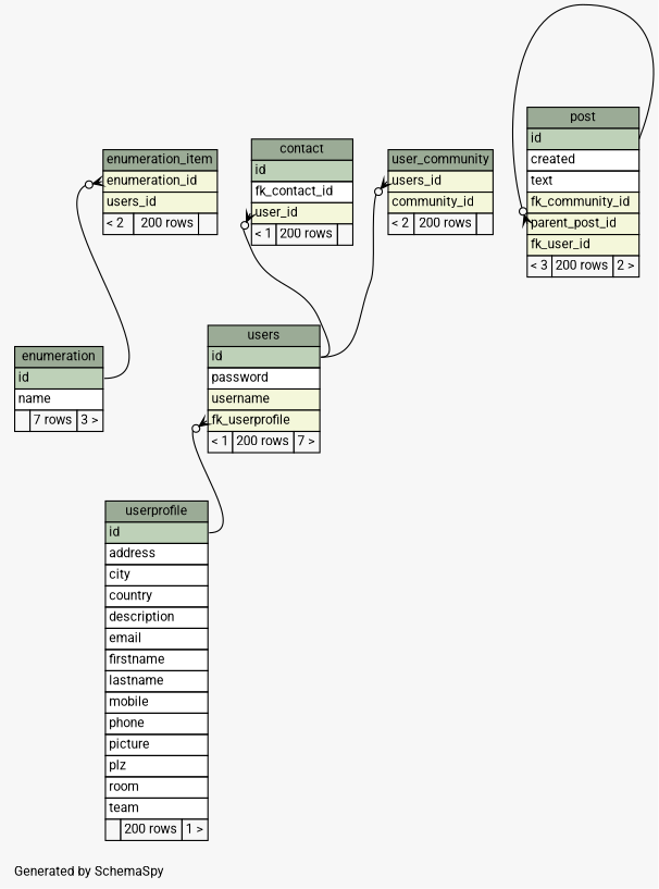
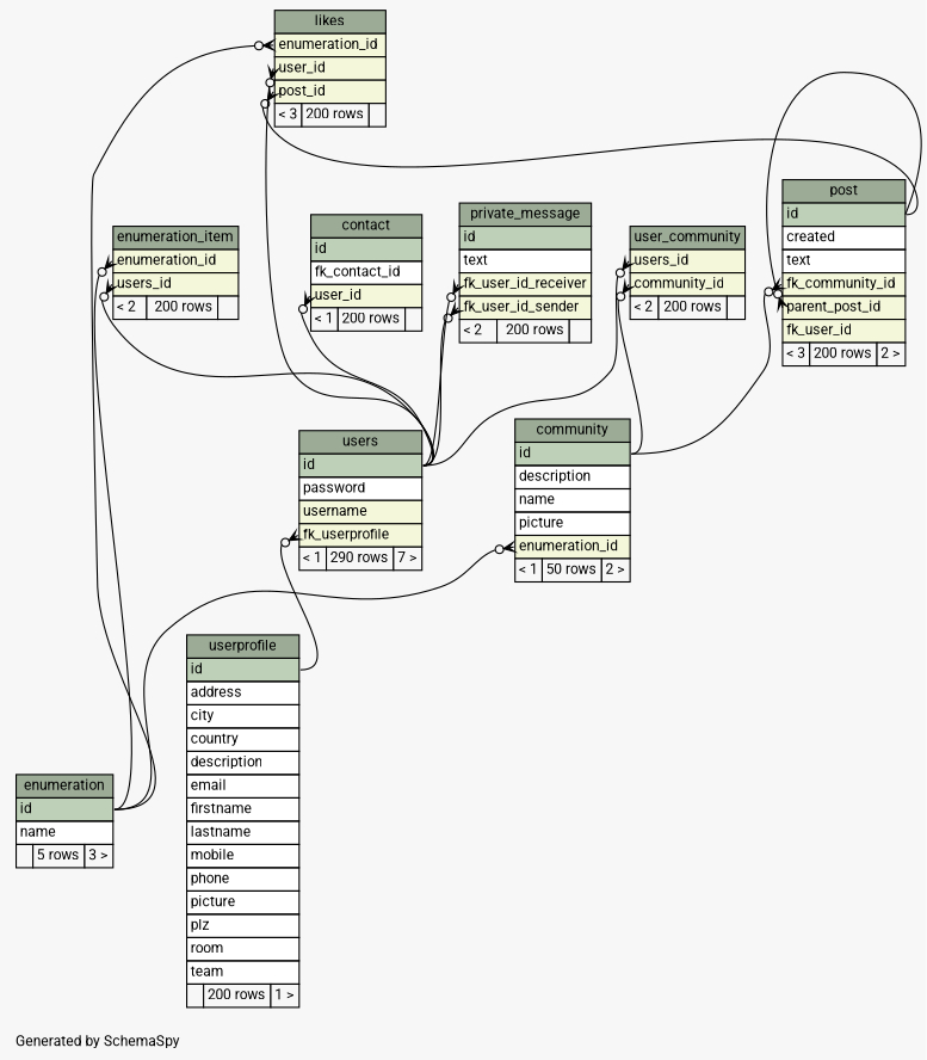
  digraph {
    bgcolor="#f7f7f7"
    fontname=Roboto
    fontsize=11
    label="\nGenerated by SchemaSpy"
    labeljust=l
    nodesep=0.18
    rankdir=TB
    ranksep=0.46
    node [fontname=Roboto fontsize=11 shape=plaintext]
    edge [arrowhead=none arrowsize=0.8 arrowtail=crowodot dir=back fontname=Roboto headport="id:e" tailport="enumeration_id:w"]
-   n2 [label=<     <TABLE BORDER="0" CELLBORDER="1" CELLSPACING="0" BGCOLOR="#ffffff">       <TR><TD COLSPAN="3" BGCOLOR="#9bab96" ALIGN="CENTER">enumeration</TD></TR>       <TR><TD PORT="id" COLSPAN="3" BGCOLOR="#bed1b8" ALIGN="LEFT">id</TD></TR>       <TR><TD PORT="name" COLSPAN="3" ALIGN="LEFT">name</TD></TR>       <TR><TD ALIGN="LEFT" BGCOLOR="#f7f7f7">  </TD><TD ALIGN="RIGHT" BGCOLOR="#f7f7f7">7 rows</TD><TD ALIGN="RIGHT" BGCOLOR="#f7f7f7">3 &gt;</TD></TR>     </TABLE>>]
+   n1 [label=<     <TABLE BORDER="0" CELLBORDER="1" CELLSPACING="0" BGCOLOR="#ffffff">       <TR><TD COLSPAN="3" BGCOLOR="#9bab96" ALIGN="CENTER">community</TD></TR>       <TR><TD PORT="id" COLSPAN="3" BGCOLOR="#bed1b8" ALIGN="LEFT">id</TD></TR>       <TR><TD PORT="description" COLSPAN="3" ALIGN="LEFT">description</TD></TR>       <TR><TD PORT="name" COLSPAN="3" ALIGN="LEFT">name</TD></TR>       <TR><TD PORT="picture" COLSPAN="3" ALIGN="LEFT">picture</TD></TR>       <TR><TD PORT="enumeration_id" COLSPAN="3" BGCOLOR="#f4f7da" ALIGN="LEFT">enumeration_id</TD></TR>       <TR><TD ALIGN="LEFT" BGCOLOR="#f7f7f7">&lt; 1</TD><TD ALIGN="RIGHT" BGCOLOR="#f7f7f7">50 rows</TD><TD ALIGN="RIGHT" BGCOLOR="#f7f7f7">2 &gt;</TD></TR>     </TABLE>>]
+   n2 [label=<     <TABLE BORDER="0" CELLBORDER="1" CELLSPACING="0" BGCOLOR="#ffffff">       <TR><TD COLSPAN="3" BGCOLOR="#9bab96" ALIGN="CENTER">enumeration</TD></TR>       <TR><TD PORT="id" COLSPAN="3" BGCOLOR="#bed1b8" ALIGN="LEFT">id</TD></TR>       <TR><TD PORT="name" COLSPAN="3" ALIGN="LEFT">name</TD></TR>       <TR><TD ALIGN="LEFT" BGCOLOR="#f7f7f7">  </TD><TD ALIGN="RIGHT" BGCOLOR="#f7f7f7">5 rows</TD><TD ALIGN="RIGHT" BGCOLOR="#f7f7f7">3 &gt;</TD></TR>     </TABLE>>]
    n3 [label=<     <TABLE BORDER="0" CELLBORDER="1" CELLSPACING="0" BGCOLOR="#ffffff">       <TR><TD COLSPAN="3" BGCOLOR="#9bab96" ALIGN="CENTER">contact</TD></TR>       <TR><TD PORT="id" COLSPAN="3" BGCOLOR="#bed1b8" ALIGN="LEFT">id</TD></TR>       <TR><TD PORT="fk_contact_id" COLSPAN="3" ALIGN="LEFT">fk_contact_id</TD></TR>       <TR><TD PORT="user_id" COLSPAN="3" BGCOLOR="#f4f7da" ALIGN="LEFT">user_id</TD></TR>       <TR><TD ALIGN="LEFT" BGCOLOR="#f7f7f7">&lt; 1</TD><TD ALIGN="RIGHT" BGCOLOR="#f7f7f7">200 rows</TD><TD ALIGN="RIGHT" BGCOLOR="#f7f7f7">  </TD></TR>     </TABLE>>]
-   n4 [label=<     <TABLE BORDER="0" CELLBORDER="1" CELLSPACING="0" BGCOLOR="#ffffff">       <TR><TD COLSPAN="3" BGCOLOR="#9bab96" ALIGN="CENTER">users</TD></TR>       <TR><TD PORT="id" COLSPAN="3" BGCOLOR="#bed1b8" ALIGN="LEFT">id</TD></TR>       <TR><TD PORT="password" COLSPAN="3" ALIGN="LEFT">password</TD></TR>       <TR><TD PORT="username" COLSPAN="3" BGCOLOR="#f4f7da" ALIGN="LEFT">username</TD></TR>       <TR><TD PORT="fk_userprofile" COLSPAN="3" BGCOLOR="#f4f7da" ALIGN="LEFT">fk_userprofile</TD></TR>       <TR><TD ALIGN="LEFT" BGCOLOR="#f7f7f7">&lt; 1</TD><TD ALIGN="RIGHT" BGCOLOR="#f7f7f7">200 rows</TD><TD ALIGN="RIGHT" BGCOLOR="#f7f7f7">7 &gt;</TD></TR>     </TABLE>>]
+   n4 [label=<     <TABLE BORDER="0" CELLBORDER="1" CELLSPACING="0" BGCOLOR="#ffffff">       <TR><TD COLSPAN="3" BGCOLOR="#9bab96" ALIGN="CENTER">users</TD></TR>       <TR><TD PORT="id" COLSPAN="3" BGCOLOR="#bed1b8" ALIGN="LEFT">id</TD></TR>       <TR><TD PORT="password" COLSPAN="3" ALIGN="LEFT">password</TD></TR>       <TR><TD PORT="username" COLSPAN="3" BGCOLOR="#f4f7da" ALIGN="LEFT">username</TD></TR>       <TR><TD PORT="fk_userprofile" COLSPAN="3" BGCOLOR="#f4f7da" ALIGN="LEFT">fk_userprofile</TD></TR>       <TR><TD ALIGN="LEFT" BGCOLOR="#f7f7f7">&lt; 1</TD><TD ALIGN="RIGHT" BGCOLOR="#f7f7f7">290 rows</TD><TD ALIGN="RIGHT" BGCOLOR="#f7f7f7">7 &gt;</TD></TR>     </TABLE>>]
    n5 [label=<     <TABLE BORDER="0" CELLBORDER="1" CELLSPACING="0" BGCOLOR="#ffffff">       <TR><TD COLSPAN="3" BGCOLOR="#9bab96" ALIGN="CENTER">userprofile</TD></TR>       <TR><TD PORT="id" COLSPAN="3" BGCOLOR="#bed1b8" ALIGN="LEFT">id</TD></TR>       <TR><TD PORT="address" COLSPAN="3" ALIGN="LEFT">address</TD></TR>       <TR><TD PORT="city" COLSPAN="3" ALIGN="LEFT">city</TD></TR>       <TR><TD PORT="country" COLSPAN="3" ALIGN="LEFT">country</TD></TR>       <TR><TD PORT="description" COLSPAN="3" ALIGN="LEFT">description</TD></TR>       <TR><TD PORT="email" COLSPAN="3" ALIGN="LEFT">email</TD></TR>       <TR><TD PORT="firstname" COLSPAN="3" ALIGN="LEFT">firstname</TD></TR>       <TR><TD PORT="lastname" COLSPAN="3" ALIGN="LEFT">lastname</TD></TR>       <TR><TD PORT="mobile" COLSPAN="3" ALIGN="LEFT">mobile</TD></TR>       <TR><TD PORT="phone" COLSPAN="3" ALIGN="LEFT">phone</TD></TR>       <TR><TD PORT="picture" COLSPAN="3" ALIGN="LEFT">picture</TD></TR>       <TR><TD PORT="plz" COLSPAN="3" ALIGN="LEFT">plz</TD></TR>       <TR><TD PORT="room" COLSPAN="3" ALIGN="LEFT">room</TD></TR>       <TR><TD PORT="team" COLSPAN="3" ALIGN="LEFT">team</TD></TR>       <TR><TD ALIGN="LEFT" BGCOLOR="#f7f7f7">  </TD><TD ALIGN="RIGHT" BGCOLOR="#f7f7f7">200 rows</TD><TD ALIGN="RIGHT" BGCOLOR="#f7f7f7">1 &gt;</TD></TR>     </TABLE>>]
    n6 [label=<     <TABLE BORDER="0" CELLBORDER="1" CELLSPACING="0" BGCOLOR="#ffffff">       <TR><TD COLSPAN="3" BGCOLOR="#9bab96" ALIGN="CENTER">enumeration_item</TD></TR>       <TR><TD PORT="enumeration_id" COLSPAN="3" BGCOLOR="#f4f7da" ALIGN="LEFT">enumeration_id</TD></TR>       <TR><TD PORT="users_id" COLSPAN="3" BGCOLOR="#f4f7da" ALIGN="LEFT">users_id</TD></TR>       <TR><TD ALIGN="LEFT" BGCOLOR="#f7f7f7">&lt; 2</TD><TD ALIGN="RIGHT" BGCOLOR="#f7f7f7">200 rows</TD><TD ALIGN="RIGHT" BGCOLOR="#f7f7f7">  </TD></TR>     </TABLE>>]
+   n7 [label=<     <TABLE BORDER="0" CELLBORDER="1" CELLSPACING="0" BGCOLOR="#ffffff">       <TR><TD COLSPAN="3" BGCOLOR="#9bab96" ALIGN="CENTER">likes</TD></TR>       <TR><TD PORT="enumeration_id" COLSPAN="3" BGCOLOR="#f4f7da" ALIGN="LEFT">enumeration_id</TD></TR>       <TR><TD PORT="user_id" COLSPAN="3" BGCOLOR="#f4f7da" ALIGN="LEFT">user_id</TD></TR>       <TR><TD PORT="post_id" COLSPAN="3" BGCOLOR="#f4f7da" ALIGN="LEFT">post_id</TD></TR>       <TR><TD ALIGN="LEFT" BGCOLOR="#f7f7f7">&lt; 3</TD><TD ALIGN="RIGHT" BGCOLOR="#f7f7f7">200 rows</TD><TD ALIGN="RIGHT" BGCOLOR="#f7f7f7">  </TD></TR>     </TABLE>>]
    n8 [label=<     <TABLE BORDER="0" CELLBORDER="1" CELLSPACING="0" BGCOLOR="#ffffff">       <TR><TD COLSPAN="3" BGCOLOR="#9bab96" ALIGN="CENTER">post</TD></TR>       <TR><TD PORT="id" COLSPAN="3" BGCOLOR="#bed1b8" ALIGN="LEFT">id</TD></TR>       <TR><TD PORT="created" COLSPAN="3" ALIGN="LEFT">created</TD></TR>       <TR><TD PORT="text" COLSPAN="3" ALIGN="LEFT">text</TD></TR>       <TR><TD PORT="fk_community_id" COLSPAN="3" BGCOLOR="#f4f7da" ALIGN="LEFT">fk_community_id</TD></TR>       <TR><TD PORT="parent_post_id" COLSPAN="3" BGCOLOR="#f4f7da" ALIGN="LEFT">parent_post_id</TD></TR>       <TR><TD PORT="fk_user_id" COLSPAN="3" BGCOLOR="#f4f7da" ALIGN="LEFT">fk_user_id</TD></TR>       <TR><TD ALIGN="LEFT" BGCOLOR="#f7f7f7">&lt; 3</TD><TD ALIGN="RIGHT" BGCOLOR="#f7f7f7">200 rows</TD><TD ALIGN="RIGHT" BGCOLOR="#f7f7f7">2 &gt;</TD></TR>     </TABLE>>]
+   n9 [label=<     <TABLE BORDER="0" CELLBORDER="1" CELLSPACING="0" BGCOLOR="#ffffff">       <TR><TD COLSPAN="3" BGCOLOR="#9bab96" ALIGN="CENTER">private_message</TD></TR>       <TR><TD PORT="id" COLSPAN="3" BGCOLOR="#bed1b8" ALIGN="LEFT">id</TD></TR>       <TR><TD PORT="text" COLSPAN="3" ALIGN="LEFT">text</TD></TR>       <TR><TD PORT="fk_user_id_receiver" COLSPAN="3" BGCOLOR="#f4f7da" ALIGN="LEFT">fk_user_id_receiver</TD></TR>       <TR><TD PORT="fk_user_id_sender" COLSPAN="3" BGCOLOR="#f4f7da" ALIGN="LEFT">fk_user_id_sender</TD></TR>       <TR><TD ALIGN="LEFT" BGCOLOR="#f7f7f7">&lt; 2</TD><TD ALIGN="RIGHT" BGCOLOR="#f7f7f7">200 rows</TD><TD ALIGN="RIGHT" BGCOLOR="#f7f7f7">  </TD></TR>     </TABLE>>]
    n10 [label=<     <TABLE BORDER="0" CELLBORDER="1" CELLSPACING="0" BGCOLOR="#ffffff">       <TR><TD COLSPAN="3" BGCOLOR="#9bab96" ALIGN="CENTER">user_community</TD></TR>       <TR><TD PORT="users_id" COLSPAN="3" BGCOLOR="#f4f7da" ALIGN="LEFT">users_id</TD></TR>       <TR><TD PORT="community_id" COLSPAN="3" BGCOLOR="#f4f7da" ALIGN="LEFT">community_id</TD></TR>       <TR><TD ALIGN="LEFT" BGCOLOR="#f7f7f7">&lt; 2</TD><TD ALIGN="RIGHT" BGCOLOR="#f7f7f7">200 rows</TD><TD ALIGN="RIGHT" BGCOLOR="#f7f7f7">  </TD></TR>     </TABLE>>]
+   n1 -> n2
    n3 -> n4 [tailport="user_id:w"]
    n4 -> n5 [tailport="fk_userprofile:w"]
    n6 -> n2
+   n6 -> n4 [tailport="users_id:w"]
+   n7 -> n2
+   n7 -> n4 [tailport="user_id:w"]
+   n7 -> n8 [tailport="post_id:w"]
+   n8 -> n1 [tailport="fk_community_id:w"]
    n8 -> n8 [tailport="parent_post_id:w"]
+   n9 -> n4 [tailport="fk_user_id_receiver:w"]
+   n9 -> n4 [tailport="fk_user_id_sender:w"]
+   n10 -> n1 [tailport="community_id:w"]
    n10 -> n4 [tailport="users_id:w"]
  }
